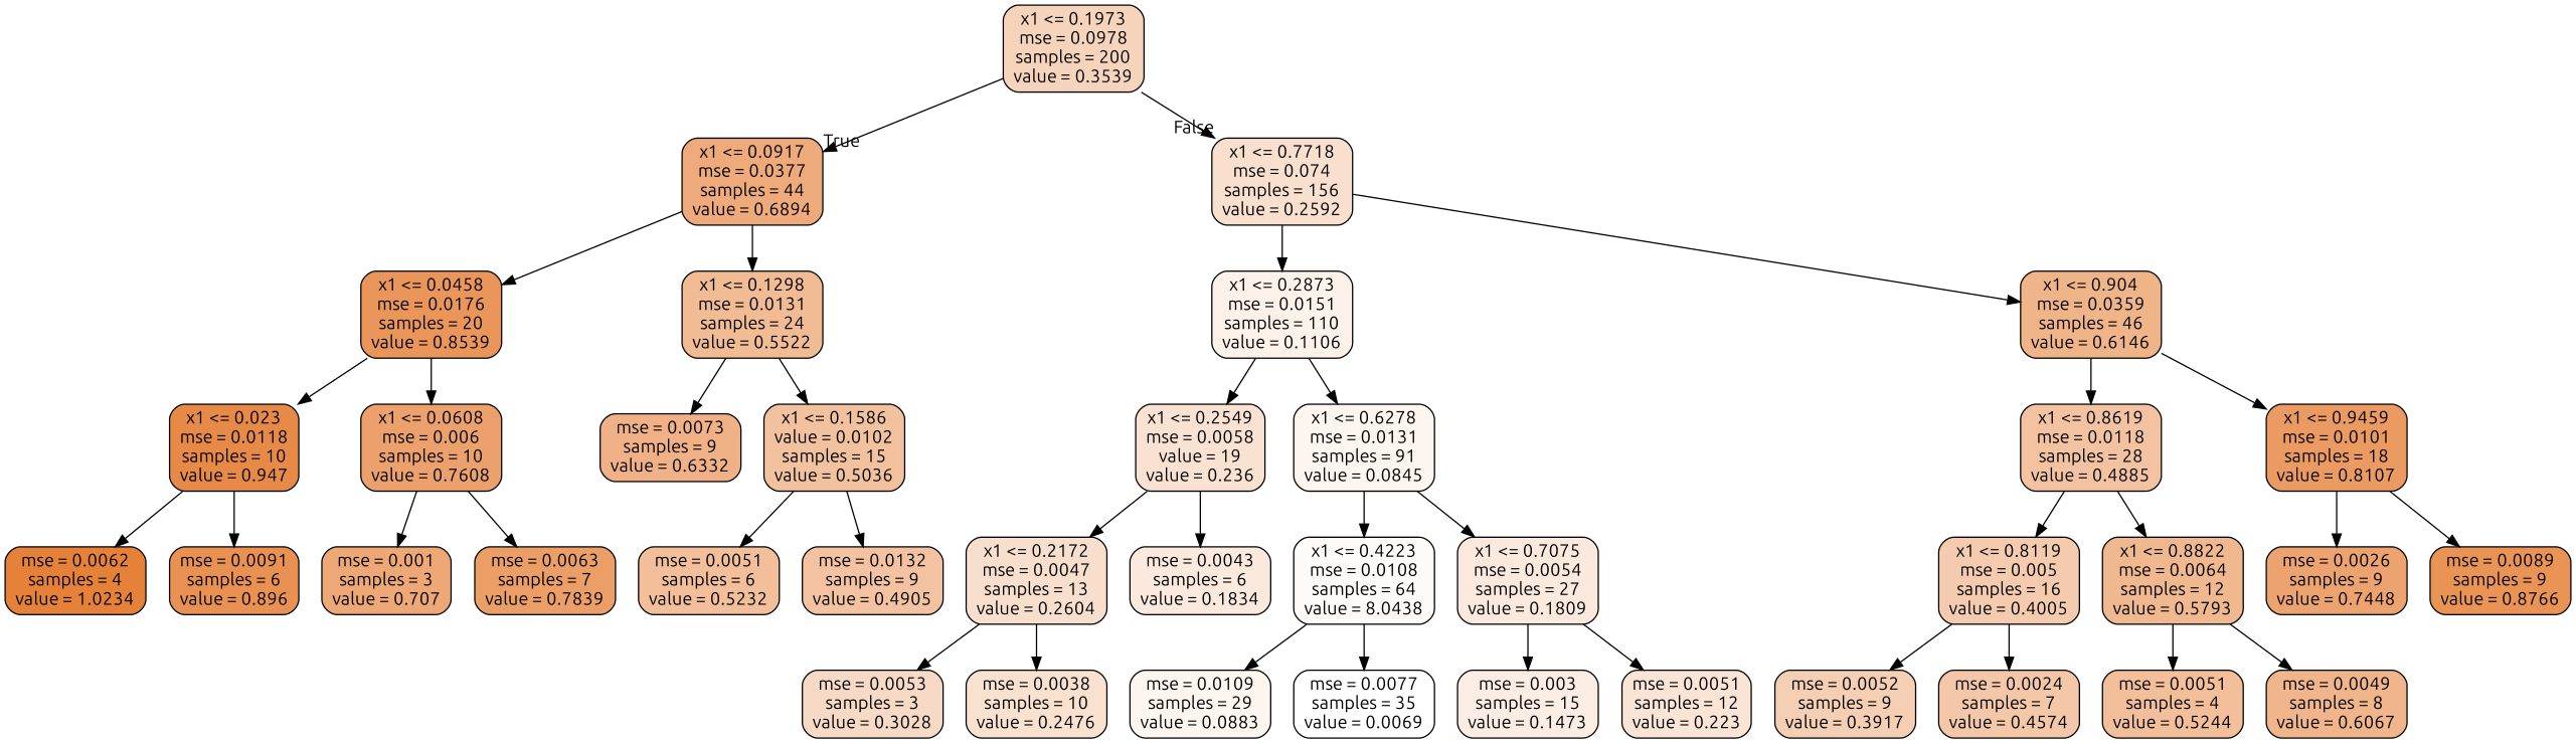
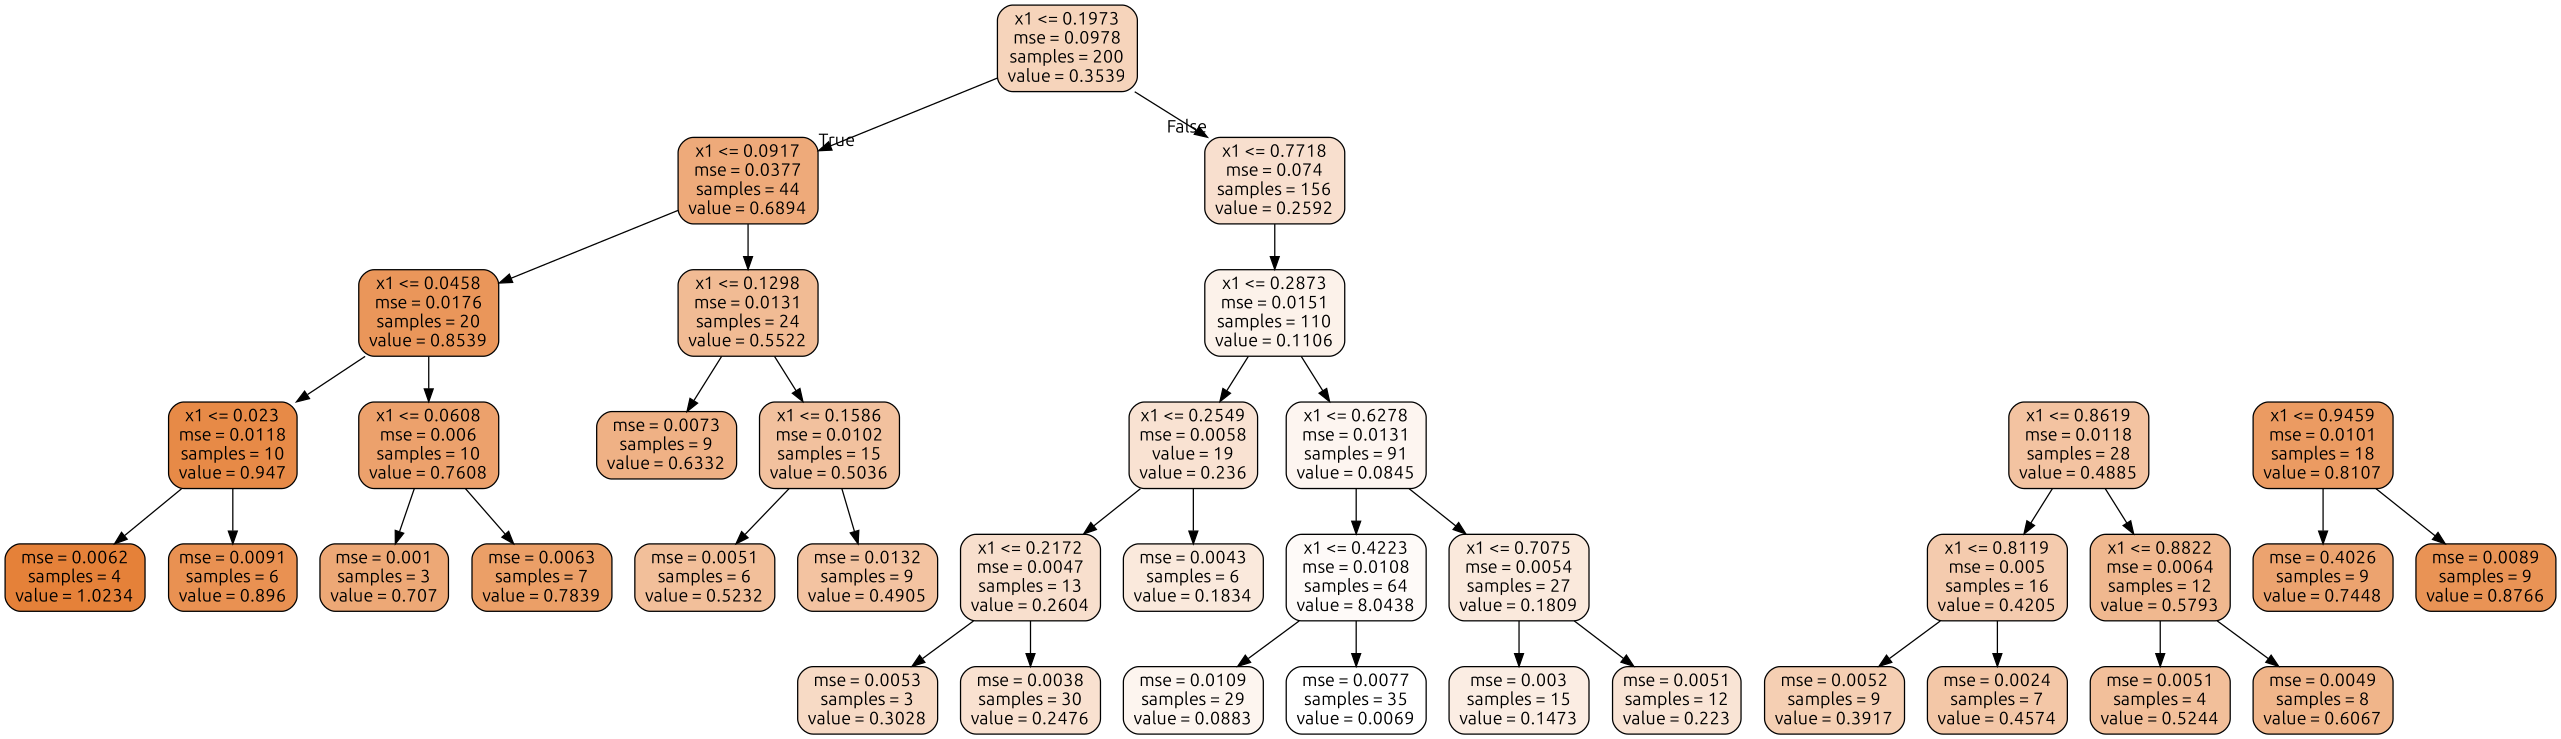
  digraph {
    fontname=Ubuntu
    node [color=black fillcolor="#e5813982" fontname=Ubuntu shape=box style="filled, rounded"]
    edge [fontname=Ubuntu]
    n1 [fillcolor="#e5813957" label="x1 <= 0.1973\nmse = 0.0978\nsamples = 200\nvalue = 0.3539"]
    n2 [fillcolor="#e58139ab" label="x1 <= 0.0917\nmse = 0.0377\nsamples = 44\nvalue = 0.6894"]
    n3 [fillcolor="#e581393f" label="x1 <= 0.7718\nmse = 0.074\nsamples = 156\nvalue = 0.2592"]
    n4 [fillcolor="#e58139d4" label="x1 <= 0.0458\nmse = 0.0176\nsamples = 20\nvalue = 0.8539"]
    n5 [fillcolor="#e5813989" label="x1 <= 0.1298\nmse = 0.0131\nsamples = 24\nvalue = 0.5522"]
    n6 [fillcolor="#e581391a" label="x1 <= 0.2873\nmse = 0.0151\nsamples = 110\nvalue = 0.1106"]
-   n7 [fillcolor="#e5813998" label="x1 <= 0.904\nmse = 0.0359\nsamples = 46\nvalue = 0.6146"]
    n8 [fillcolor="#e58139ec" label="x1 <= 0.023\nmse = 0.0118\nsamples = 10\nvalue = 0.947"]
    n9 [fillcolor="#e58139bd" label="x1 <= 0.0608\nmse = 0.006\nsamples = 10\nvalue = 0.7608"]
    n10 [fillcolor="#e581399d" label="mse = 0.0073\nsamples = 9\nvalue = 0.6332"]
-   n11 [fillcolor="#e581397d" label="x1 <= 0.1586\nvalue = 0.0102\nsamples = 15\nvalue = 0.5036"]
+   n11 [fillcolor="#e581397d" label="x1 <= 0.1586\nmse = 0.0102\nsamples = 15\nvalue = 0.5036"]
    n12 [fillcolor="#e58139ff" label="mse = 0.0062\nsamples = 4\nvalue = 1.0234"]
    n13 [fillcolor="#e58139df" label="mse = 0.0091\nsamples = 6\nvalue = 0.896"]
    n14 [fillcolor="#e58139b0" label="mse = 0.001\nsamples = 3\nvalue = 0.707"]
    n15 [fillcolor="#e58139c3" label="mse = 0.0063\nsamples = 7\nvalue = 0.7839"]
    n16 [label="mse = 0.0051\nsamples = 6\nvalue = 0.5232"]
    n17 [fillcolor="#e5813979" label="mse = 0.0132\nsamples = 9\nvalue = 0.4905"]
    n18 [fillcolor="#e5813939" label="x1 <= 0.2549\nmse = 0.0058\nvalue = 19\nvalue = 0.236"]
    n19 [fillcolor="#e5813913" label="x1 <= 0.6278\nmse = 0.0131\nsamples = 91\nvalue = 0.0845"]
    n20 [fillcolor="#e5813979" label="x1 <= 0.8619\nmse = 0.0118\nsamples = 28\nvalue = 0.4885"]
    n21 [fillcolor="#e58139ca" label="x1 <= 0.9459\nmse = 0.0101\nsamples = 18\nvalue = 0.8107"]
    n22 [fillcolor="#e5813940" label="x1 <= 0.2172\nmse = 0.0047\nsamples = 13\nvalue = 0.2604"]
    n23 [fillcolor="#e581392c" label="mse = 0.0043\nsamples = 6\nvalue = 0.1834"]
    n24 [fillcolor="#e5813909" label="x1 <= 0.4223\nmse = 0.0108\nsamples = 64\nvalue = 8.0438"]
    n25 [fillcolor="#e581392c" label="x1 <= 0.7075\nmse = 0.0054\nsamples = 27\nvalue = 0.1809"]
    n26 [fillcolor="#e581394a" label="mse = 0.0053\nsamples = 3\nvalue = 0.3028"]
-   n27 [fillcolor="#e581393c" label="mse = 0.0038\nsamples = 10\nvalue = 0.2476"]
+   n27 [fillcolor="#e581393c" label="mse = 0.0038\nsamples = 30\nvalue = 0.2476"]
    n28 [fillcolor="#e5813914" label="mse = 0.0109\nsamples = 29\nvalue = 0.0883"]
    n29 [fillcolor="#e5813900" label="mse = 0.0077\nsamples = 35\nvalue = 0.0069"]
    n30 [fillcolor="#e5813923" label="mse = 0.003\nsamples = 15\nvalue = 0.1473"]
    n31 [fillcolor="#e5813936" label="mse = 0.0051\nsamples = 12\nvalue = 0.223"]
-   n32 [fillcolor="#e5813968" label="x1 <= 0.8119\nmse = 0.005\nsamples = 16\nvalue = 0.4005"]
+   n32 [fillcolor="#e5813968" label="x1 <= 0.8119\nmse = 0.005\nsamples = 16\nvalue = 0.4205"]
    n33 [fillcolor="#e5813990" label="x1 <= 0.8822\nmse = 0.0064\nsamples = 12\nvalue = 0.5793"]
-   n34 [fillcolor="#e58139b9" label="mse = 0.0026\nsamples = 9\nvalue = 0.7448"]
+   n34 [fillcolor="#e58139b9" label="mse = 0.4026\nsamples = 9\nvalue = 0.7448"]
    n35 [fillcolor="#e58139da" label="mse = 0.0089\nsamples = 9\nvalue = 0.8766"]
    n36 [fillcolor="#e5813961" label="mse = 0.0052\nsamples = 9\nvalue = 0.3917"]
    n37 [fillcolor="#e5813971" label="mse = 0.0024\nsamples = 7\nvalue = 0.4574"]
    n38 [label="mse = 0.0051\nsamples = 4\nvalue = 0.5244"]
    n39 [fillcolor="#e5813996" label="mse = 0.0049\nsamples = 8\nvalue = 0.6067"]
    n1 -> n2 [headlabel=True labelangle=45 labeldistance=2.5]
    n1 -> n3 [headlabel=False labelangle=-45 labeldistance=2.5]
    n2 -> n4
    n2 -> n5
    n3 -> n6
-   n3 -> n7
    n4 -> n8
    n4 -> n9
    n5 -> n10
    n5 -> n11
    n6 -> n18
    n6 -> n19
-   n7 -> n20
-   n7 -> n21
    n8 -> n12
    n8 -> n13
    n9 -> n14
    n9 -> n15
    n11 -> n16
    n11 -> n17
    n18 -> n22
    n18 -> n23
    n19 -> n24
    n19 -> n25
    n20 -> n32
    n20 -> n33
    n21 -> n34
    n21 -> n35
    n22 -> n26
    n22 -> n27
    n24 -> n28
    n24 -> n29
    n25 -> n30
    n25 -> n31
    n32 -> n36
    n32 -> n37
    n33 -> n38
    n33 -> n39
  }
